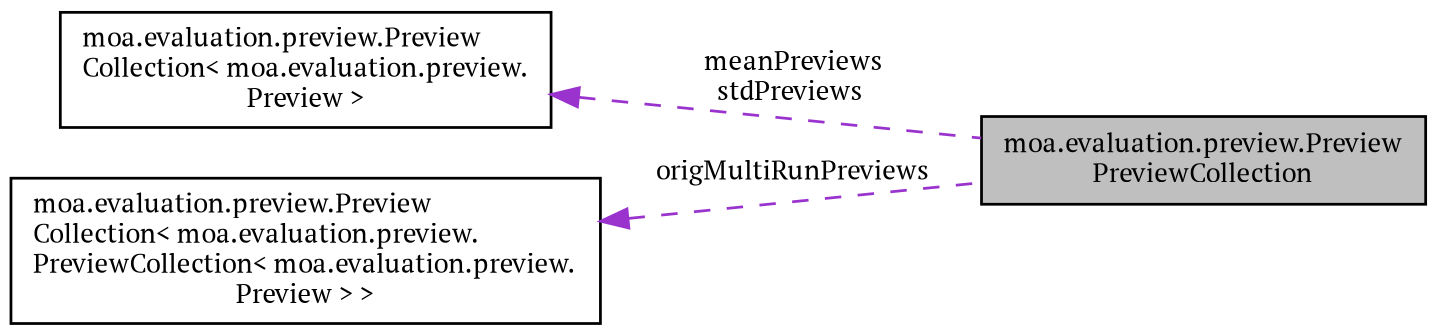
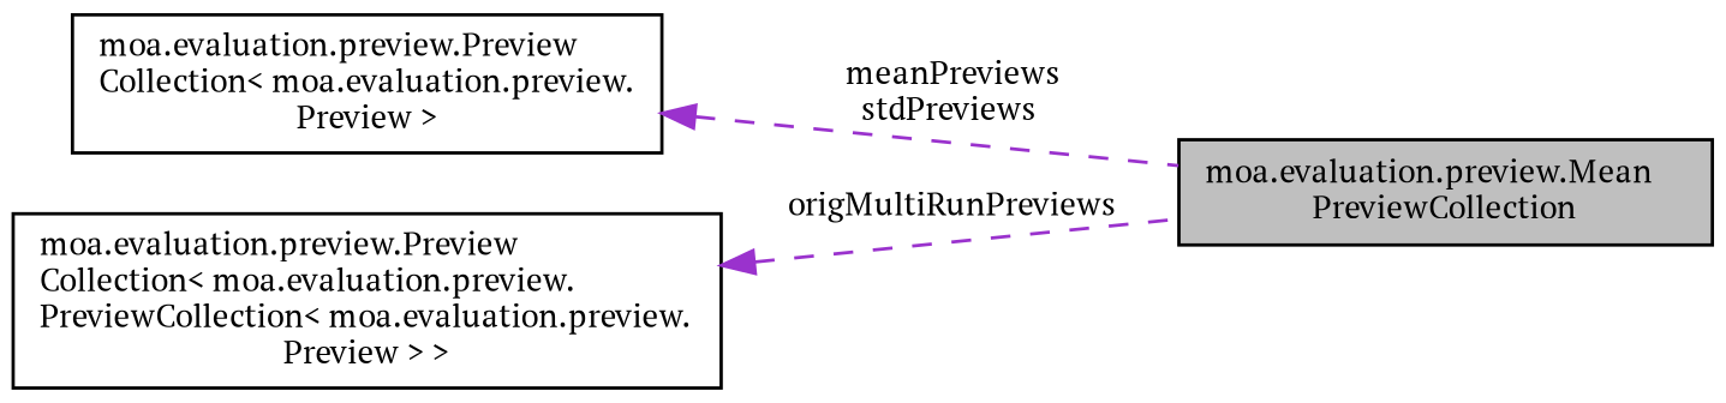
  digraph {
    rankdir=LR
    fontname="PT Serif"
    node [color=black fillcolor=white fontname="PT Serif" fontsize=10 shape=record style=filled]
    edge [color=darkorchid3 dir=back fontname="PT Serif" fontsize=10 labelfontname=Helvetica labelfontsize=10 style=dashed]
-   n1 [fillcolor=grey75 fontcolor=black height=0.2 label="moa.evaluation.preview.Preview\lPreviewCollection" width=0.4]
+   n1 [fillcolor=grey75 fontcolor=black height=0.2 label="moa.evaluation.preview.Mean\lPreviewCollection" width=0.4]
    n2 [height=0.2 label="moa.evaluation.preview.Preview\lCollection\< moa.evaluation.preview.\lPreview \>" width=0.4]
    n3 [height=0.2 label="moa.evaluation.preview.Preview\lCollection\< moa.evaluation.preview.\lPreviewCollection\< moa.evaluation.preview.\lPreview \> \>" width=0.4]
    n2 -> n1 [label=" meanPreviews\nstdPreviews"]
    n3 -> n1 [label=" origMultiRunPreviews"]
  }
